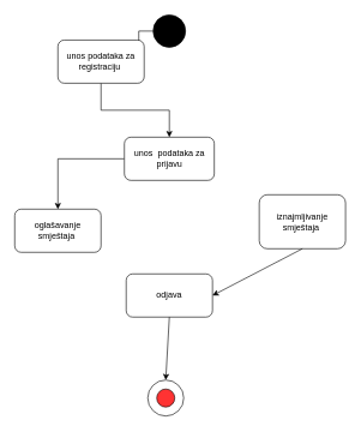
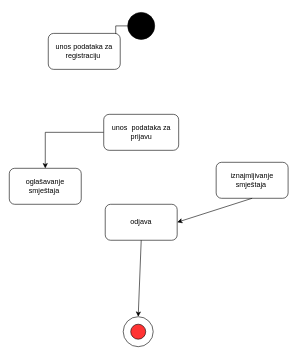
  <mxCell id="0" />
  <mxCell id="1" parent="0" />
  <mxCell id="2" value="" style="edgeStyle=orthogonalEdgeStyle;rounded=0;orthogonalLoop=1;jettySize=auto;html=1;" edge="1" parent="1" source="3" target="5"><mxGeometry relative="1" as="geometry" /></mxCell>
  <mxCell id="3" value="" style="ellipse;whiteSpace=wrap;html=1;aspect=fixed;fillStyle=solid;fillColor=#000000;" vertex="1" parent="1"><mxGeometry x="212.5" y="20" width="45" height="45" as="geometry" /></mxCell>
- <mxCell id="4" value="" style="edgeStyle=orthogonalEdgeStyle;rounded=0;orthogonalLoop=1;jettySize=auto;html=1;" edge="1" parent="1" source="5" target="7"><mxGeometry relative="1" as="geometry" /></mxCell>
  <mxCell id="5" value="unos podataka za registraciju&amp;nbsp;" style="rounded=1;whiteSpace=wrap;html=1;fillStyle=solid;fillColor=#FFFFFF;" vertex="1" parent="1"><mxGeometry x="80" y="55" width="120" height="60" as="geometry" /></mxCell>
  <mxCell id="6" value="" style="edgeStyle=orthogonalEdgeStyle;rounded=0;orthogonalLoop=1;jettySize=auto;html=1;" edge="1" parent="1" source="7" target="8"><mxGeometry relative="1" as="geometry" /></mxCell>
  <mxCell id="7" value="unos&amp;nbsp; podataka za prijavu" style="rounded=1;whiteSpace=wrap;html=1;fillStyle=solid;fillColor=#FFFFFF;" vertex="1" parent="1"><mxGeometry x="172.5" y="190" width="125" height="60" as="geometry" /></mxCell>
- <mxCell id="8" value="oglašavanje smještaja&amp;nbsp;" style="rounded=1;whiteSpace=wrap;html=1;fillStyle=solid;fillColor=#FFFFFF;" vertex="1" parent="1"><mxGeometry x="20" y="290" width="120" height="60" as="geometry" /></mxCell>
- <mxCell id="9" value="iznajmljivanje smještaja&amp;nbsp;" style="rounded=1;whiteSpace=wrap;html=1;fillStyle=solid;fillColor=#FFFFFF;" vertex="1" parent="1"><mxGeometry x="360" y="270" width="120" height="75" as="geometry" /></mxCell>
- <mxCell id="10" value="odjava" style="rounded=1;whiteSpace=wrap;html=1;fillStyle=solid;fillColor=#FFFFFF;" vertex="1" parent="1"><mxGeometry x="175" y="380" width="120" height="60" as="geometry" /></mxCell>
+ <mxCell id="8" value="oglašavanje smještaja&amp;nbsp;" style="rounded=1;whiteSpace=wrap;html=1;fillStyle=solid;fillColor=#FFFFFF;" vertex="1" parent="1"><mxGeometry x="15" y="280" width="120" height="60" as="geometry" /></mxCell>
+ <mxCell id="9" value="iznajmljivanje smještaja&amp;nbsp;" style="rounded=1;whiteSpace=wrap;html=1;fillStyle=solid;fillColor=#FFFFFF;" vertex="1" parent="1"><mxGeometry x="360" y="270" width="120" height="60" as="geometry" /></mxCell>
+ <mxCell id="10" value="odjava" style="rounded=1;whiteSpace=wrap;html=1;fillStyle=solid;fillColor=#FFFFFF;" vertex="1" parent="1"><mxGeometry x="175" y="340" width="120" height="60" as="geometry" /></mxCell>
  <mxCell id="11" value="" style="ellipse;whiteSpace=wrap;html=1;aspect=fixed;fillStyle=solid;fillColor=#FFFFFF;" vertex="1" parent="1"><mxGeometry x="205" y="527.5" width="50" height="50" as="geometry" /></mxCell>
  <mxCell id="12" value="" style="ellipse;whiteSpace=wrap;html=1;aspect=fixed;fillStyle=solid;fillColor=#FF3333;" vertex="1" parent="1"><mxGeometry x="217.5" y="540" width="25" height="25" as="geometry" /></mxCell>
  <mxCell id="13" value="" style="endArrow=classic;html=1;rounded=0;exitX=0.5;exitY=1;exitDx=0;exitDy=0;entryX=1;entryY=0.5;entryDx=0;entryDy=0;" edge="1" parent="1" source="9" target="10"><mxGeometry width="50" height="50" relative="1" as="geometry"><mxPoint x="260" y="270" as="sourcePoint" /><mxPoint x="310" y="220" as="targetPoint" /></mxGeometry></mxCell>
  <mxCell id="14" value="" style="endArrow=classic;html=1;rounded=0;exitX=0.5;exitY=1;exitDx=0;exitDy=0;entryX=0.5;entryY=0;entryDx=0;entryDy=0;" edge="1" parent="1" source="10" target="11"><mxGeometry width="50" height="50" relative="1" as="geometry"><mxPoint x="260" y="470" as="sourcePoint" /><mxPoint x="230" y="520" as="targetPoint" /></mxGeometry></mxCell>
